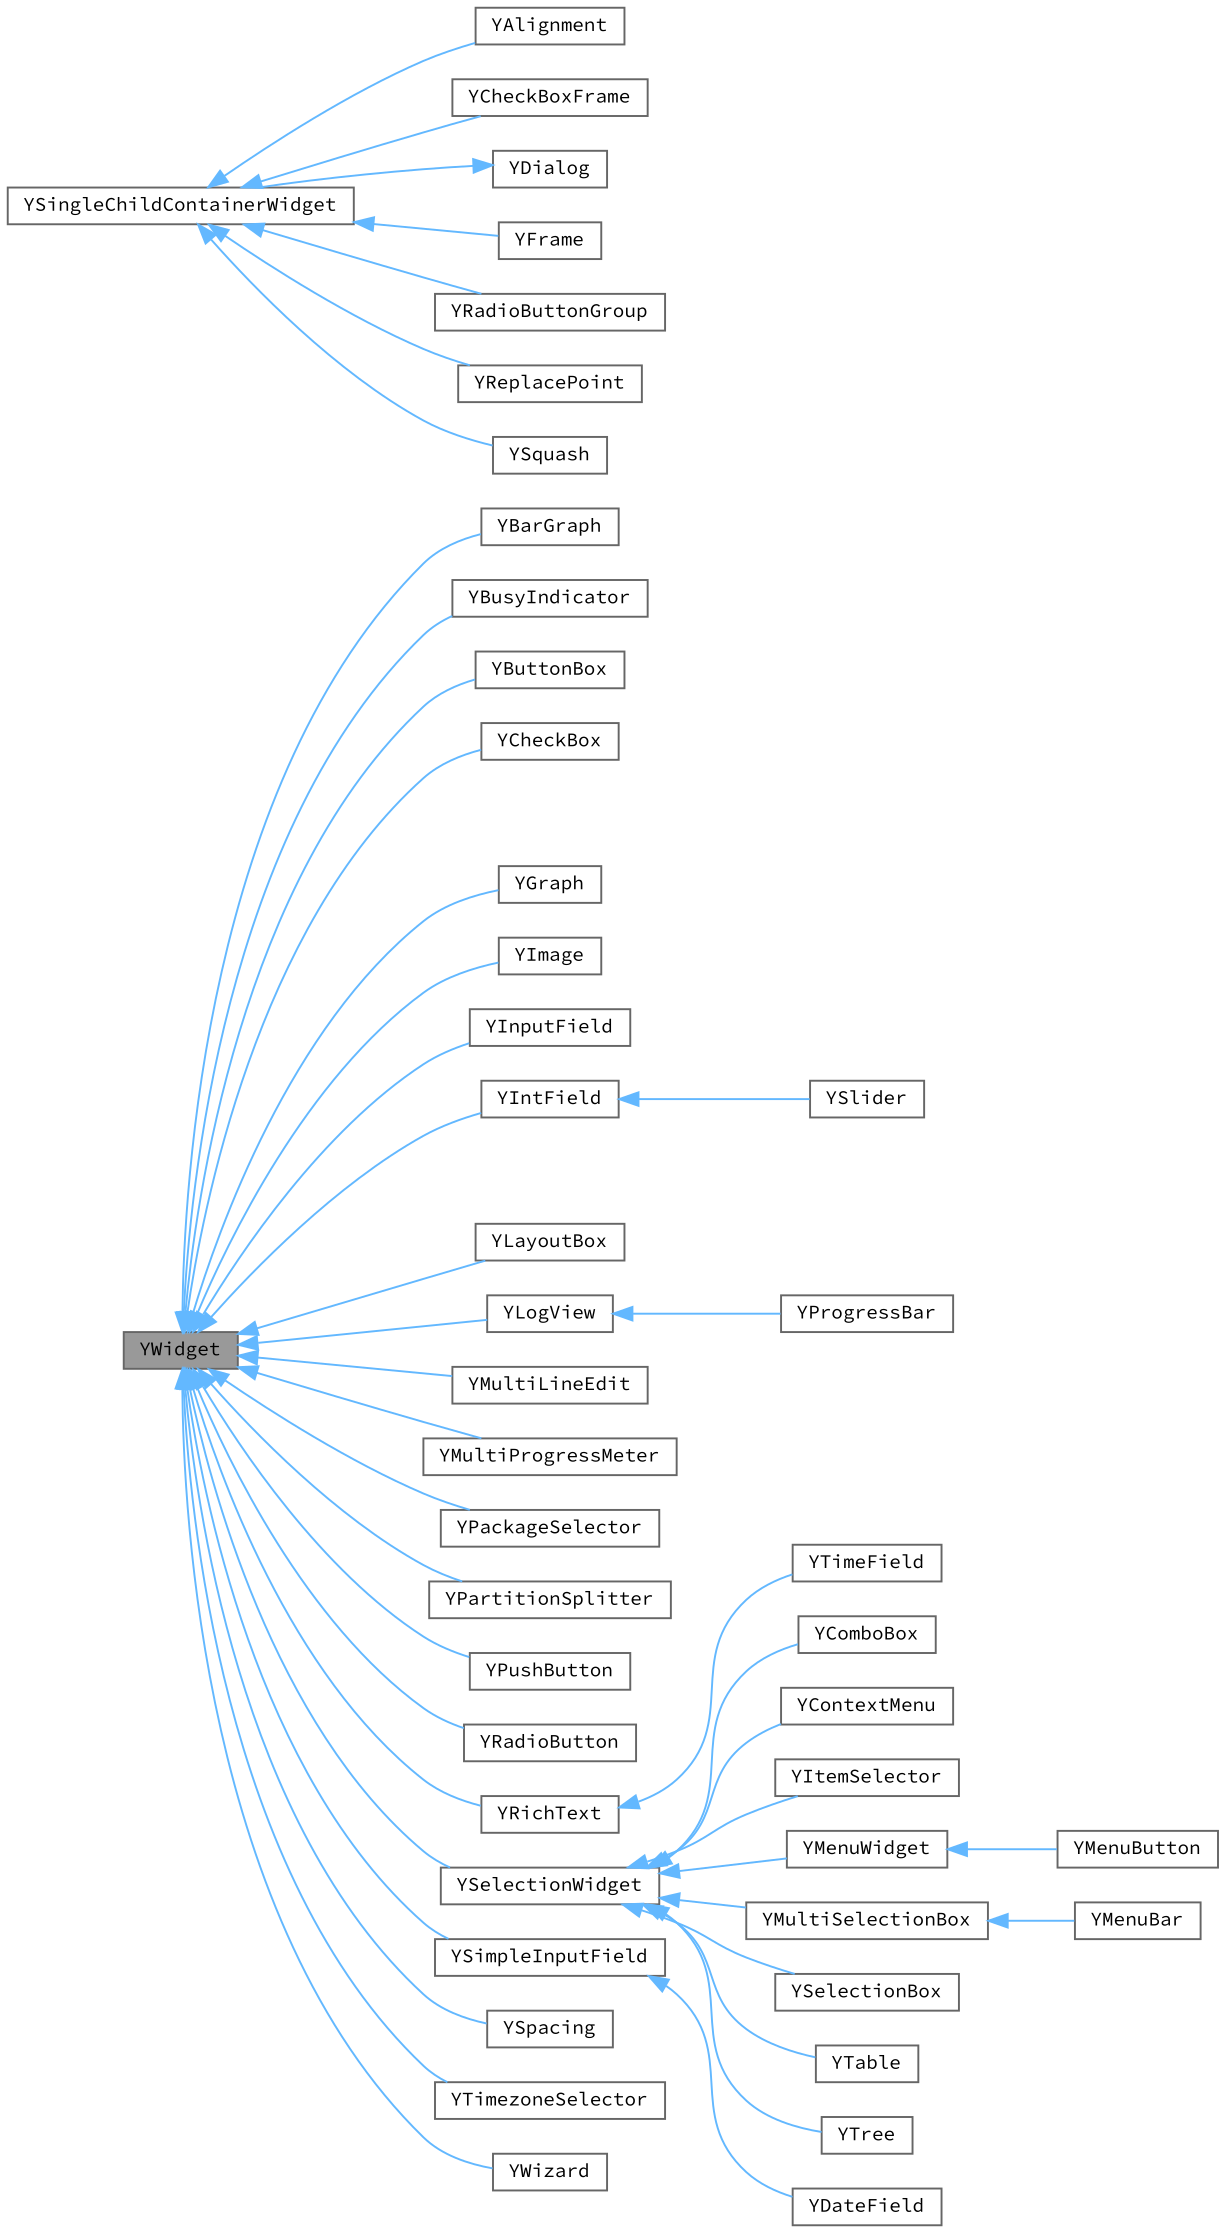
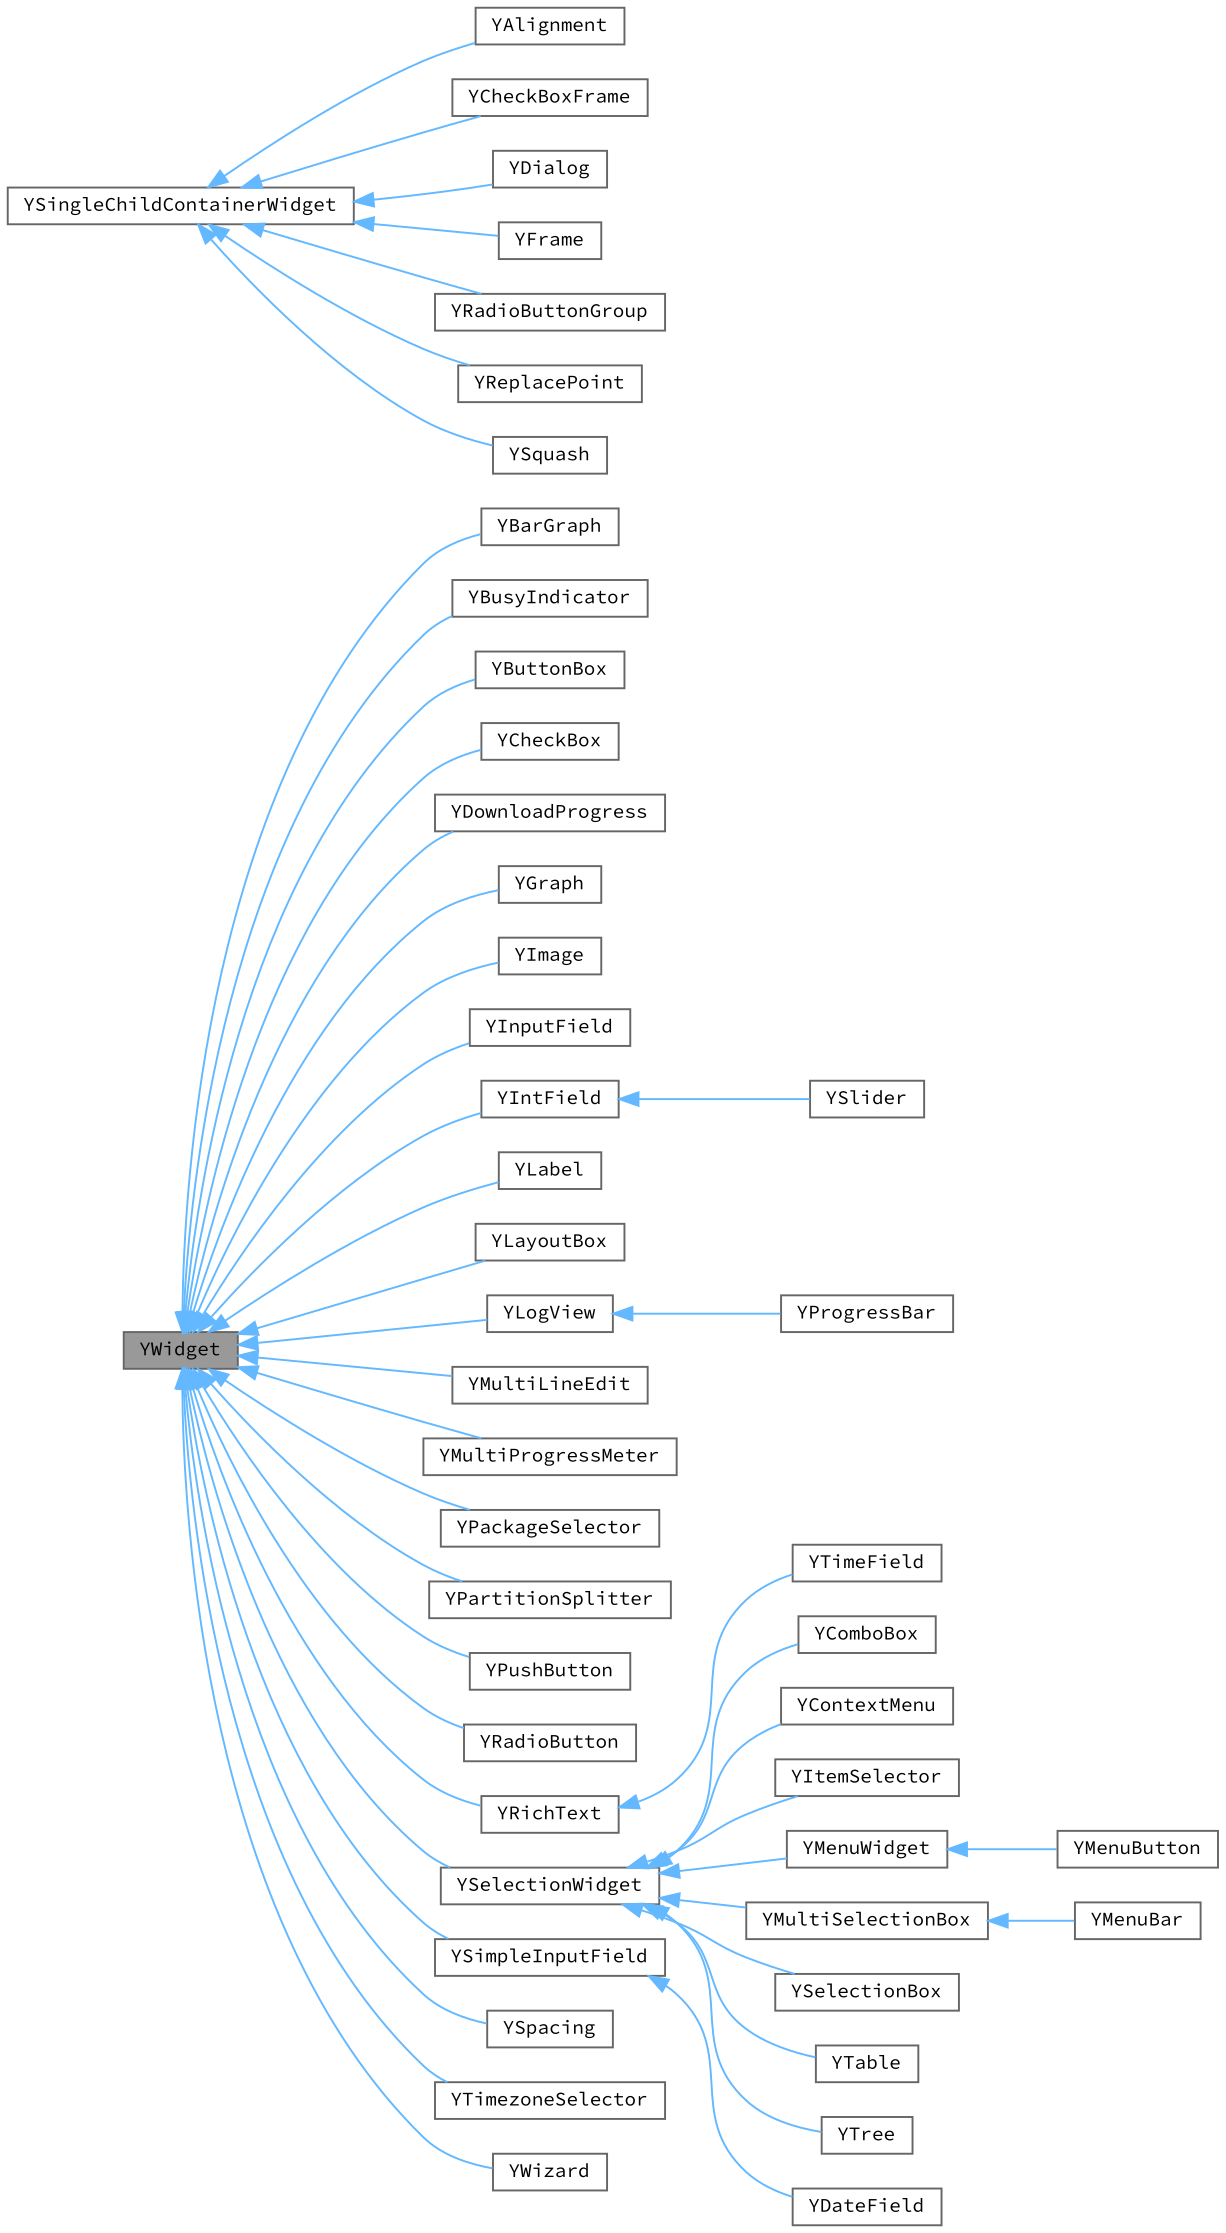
  digraph {
    fontname="Source Code Pro"
    rankdir=LR
    node [color=gray40 fillcolor=white fontname="Source Code Pro" fontsize=10 shape=box style=filled]
    edge [color=steelblue1 dir=back fontname="Source Code Pro" fontsize=10 labelfontname=Helvetica labelfontsize=10 style=solid]
    n1 [fillcolor=grey60 fontcolor=black height=0.2 label=YWidget width=0.4]
    n2 [height=0.2 label=YBarGraph width=0.4]
    n3 [height=0.2 label=YBusyIndicator width=0.4]
    n4 [height=0.2 label=YButtonBox width=0.4]
    n5 [height=0.2 label=YCheckBox width=0.4]
+   n6 [height=0.2 label=YDownloadProgress width=0.4]
    n7 [height=0.2 label=YGraph width=0.4]
    n8 [height=0.2 label=YImage width=0.4]
    n9 [height=0.2 label=YInputField width=0.4]
    n10 [height=0.2 label=YIntField width=0.4]
+   n11 [height=0.2 label=YLabel width=0.4]
    n12 [height=0.2 label=YLayoutBox width=0.4]
    n13 [height=0.2 label=YLogView width=0.4]
    n14 [height=0.2 label=YMultiLineEdit width=0.4]
    n15 [height=0.2 label=YMultiProgressMeter width=0.4]
    n16 [height=0.2 label=YPackageSelector width=0.4]
    n17 [height=0.2 label=YPartitionSplitter width=0.4]
    n18 [height=0.2 label=YPushButton width=0.4]
    n19 [height=0.2 label=YRadioButton width=0.4]
    n20 [height=0.2 label=YRichText width=0.4]
    n21 [height=0.2 label=YSelectionWidget width=0.4]
    n22 [height=0.2 label=YSimpleInputField width=0.4]
    n23 [height=0.2 label=YSpacing width=0.4]
    n24 [height=0.2 label=YTimezoneSelector width=0.4]
    n25 [height=0.2 label=YWizard width=0.4]
    n26 [height=0.2 label=YSlider width=0.4]
    n27 [height=0.2 label=YProgressBar width=0.4]
    n28 [height=0.2 label=YTimeField width=0.4]
    n29 [height=0.2 label=YComboBox width=0.4]
    n30 [height=0.2 label=YContextMenu width=0.4]
    n31 [height=0.2 label=YItemSelector width=0.4]
    n32 [height=0.2 label=YMenuWidget width=0.4]
    n33 [height=0.2 label=YMultiSelectionBox width=0.4]
    n34 [height=0.2 label=YSelectionBox width=0.4]
    n35 [height=0.2 label=YTable width=0.4]
    n36 [height=0.2 label=YTree width=0.4]
    n37 [height=0.2 label=YDateField width=0.4]
    n38 [height=0.2 label=YSingleChildContainerWidget width=0.4]
    n39 [height=0.2 label=YAlignment width=0.4]
    n40 [height=0.2 label=YCheckBoxFrame width=0.4]
    n41 [height=0.2 label=YDialog width=0.4]
    n42 [height=0.2 label=YFrame width=0.4]
    n43 [height=0.2 label=YRadioButtonGroup width=0.4]
    n44 [height=0.2 label=YReplacePoint width=0.4]
    n45 [height=0.2 label=YSquash width=0.4]
    n46 [height=0.2 label=YMenuButton width=0.4]
    n47 [height=0.2 label=YMenuBar width=0.4]
    n1 -> n2
    n1 -> n3
    n1 -> n4
    n1 -> n5
+   n1 -> n6
    n1 -> n7
    n1 -> n8
    n1 -> n9
    n1 -> n10
+   n1 -> n11
    n1 -> n12
    n1 -> n13
    n1 -> n14
    n1 -> n15
    n1 -> n16
    n1 -> n17
    n1 -> n18
    n1 -> n19
    n1 -> n20
    n1 -> n21
    n1 -> n22
    n1 -> n23
    n1 -> n24
    n1 -> n25
    n10 -> n26
    n13 -> n27
    n20 -> n28
    n21 -> n29
    n21 -> n30
    n21 -> n31
    n21 -> n32
    n21 -> n33
    n21 -> n34
    n21 -> n35
    n21 -> n36
    n22 -> n37
    n32 -> n46
    n33 -> n47
    n38 -> n39
    n38 -> n40
-   n41 -> n38
+   n38 -> n41
    n38 -> n42
    n38 -> n43
    n38 -> n44
    n38 -> n45
  }
